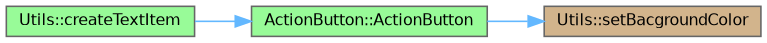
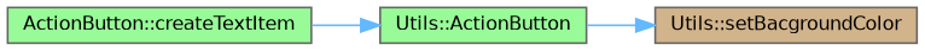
  digraph {
    rankdir=LR
    node [color=grey40 fillcolor=palegreen fontname=Helvetica fontsize=10 shape=box style=filled]
    edge [color=steelblue1 fontname=Helvetica fontsize=10 labelfontname=Helvetica labelfontsize=10 style=solid]
-   n1 [color=gray40 fontcolor=black height=0.2 label="ActionButton::ActionButton" width=0.4]
+   n1 [color=gray40 fontcolor=black height=0.2 label="Utils::ActionButton" width=0.4]
    n2 [fillcolor=tan height=0.2 label="Utils::setBacgroundColor" width=0.4]
-   n3 [height=0.2 label="Utils::createTextItem" width=0.4]
+   n3 [height=0.2 label="ActionButton::createTextItem" width=0.4]
    n1 -> n2
    n3 -> n1
  }
